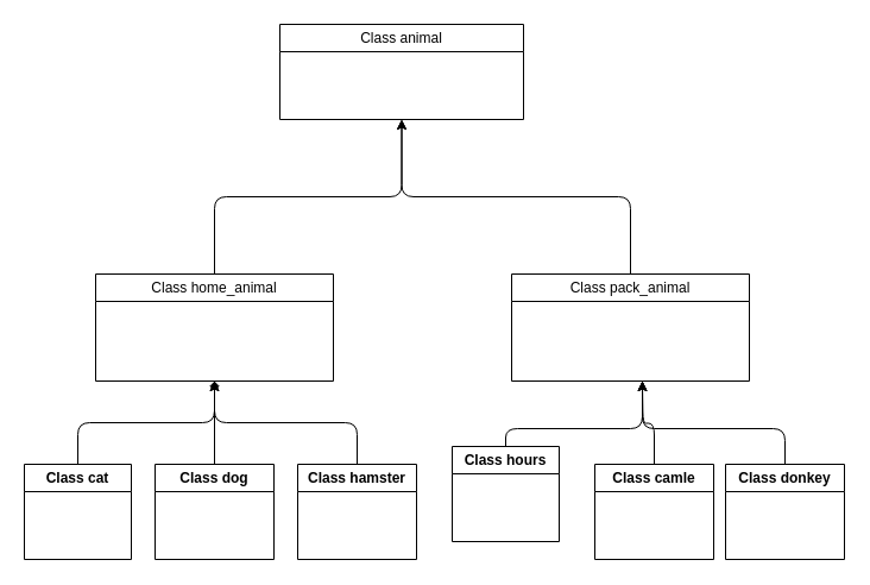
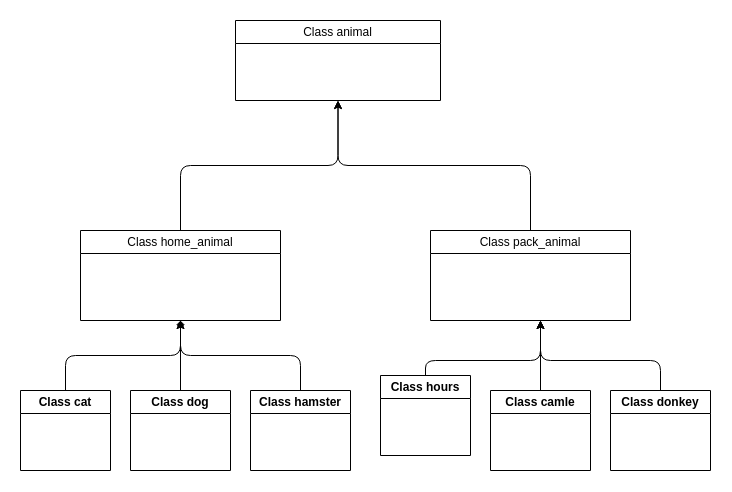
  <mxCell id="0" />
  <mxCell id="1" parent="0" />
  <mxCell id="2" value="&lt;span style=&quot;font-weight: 400;&quot;&gt;Class animal&lt;/span&gt;" style="swimlane;whiteSpace=wrap;html=1;" vertex="1" parent="1"><mxGeometry x="235" y="20" width="205" height="80" as="geometry" /></mxCell>
  <mxCell id="3" style="edgeStyle=orthogonalEdgeStyle;html=1;entryX=0.5;entryY=1;entryDx=0;entryDy=0;" edge="1" parent="1" source="4" target="2"><mxGeometry relative="1" as="geometry" /></mxCell>
  <mxCell id="4" value="&lt;span style=&quot;font-weight: 400;&quot;&gt;Class home_animal&lt;/span&gt;" style="swimlane;whiteSpace=wrap;html=1;" vertex="1" parent="1"><mxGeometry x="80" y="230" width="200" height="90" as="geometry" /></mxCell>
  <mxCell id="5" style="edgeStyle=orthogonalEdgeStyle;html=1;entryX=0.5;entryY=1;entryDx=0;entryDy=0;" edge="1" parent="1" source="6" target="2"><mxGeometry relative="1" as="geometry" /></mxCell>
  <mxCell id="6" value="&lt;span style=&quot;font-weight: 400;&quot;&gt;Class pack_animal&lt;/span&gt;" style="swimlane;whiteSpace=wrap;html=1;" vertex="1" parent="1"><mxGeometry x="430" y="230" width="200" height="90" as="geometry" /></mxCell>
  <mxCell id="7" style="edgeStyle=orthogonalEdgeStyle;html=1;entryX=0.5;entryY=1;entryDx=0;entryDy=0;" edge="1" parent="1" source="8" target="4"><mxGeometry relative="1" as="geometry" /></mxCell>
  <mxCell id="8" value="Class cat" style="swimlane;whiteSpace=wrap;html=1;" vertex="1" parent="1"><mxGeometry x="20" y="390" width="90" height="80" as="geometry" /></mxCell>
  <mxCell id="9" style="edgeStyle=orthogonalEdgeStyle;html=1;entryX=0.5;entryY=1;entryDx=0;entryDy=0;endArrow=diamond;" edge="1" parent="1" source="10" target="4"><mxGeometry relative="1" as="geometry" /></mxCell>
  <mxCell id="10" value="Class dog" style="swimlane;whiteSpace=wrap;html=1;" vertex="1" parent="1"><mxGeometry x="130" y="390" width="100" height="80" as="geometry" /></mxCell>
  <mxCell id="11" style="edgeStyle=orthogonalEdgeStyle;html=1;entryX=0.5;entryY=1;entryDx=0;entryDy=0;" edge="1" parent="1" source="12" target="4"><mxGeometry relative="1" as="geometry" /></mxCell>
  <mxCell id="12" value="Class hamster" style="swimlane;whiteSpace=wrap;html=1;" vertex="1" parent="1"><mxGeometry x="250" y="390" width="100" height="80" as="geometry" /></mxCell>
  <mxCell id="13" style="edgeStyle=orthogonalEdgeStyle;html=1;" edge="1" parent="1" source="14"><mxGeometry relative="1" as="geometry"><mxPoint x="540" y="320" as="targetPoint" /><Array as="points"><mxPoint x="425" y="360" /><mxPoint x="540" y="360" /></Array></mxGeometry></mxCell>
  <mxCell id="14" value="Class hours" style="swimlane;whiteSpace=wrap;html=1;" vertex="1" parent="1"><mxGeometry x="380" y="375" width="90" height="80" as="geometry" /></mxCell>
  <mxCell id="15" style="edgeStyle=orthogonalEdgeStyle;html=1;" edge="1" parent="1" source="16"><mxGeometry relative="1" as="geometry"><mxPoint x="540" y="320" as="targetPoint" /></mxGeometry></mxCell>
- <mxCell id="16" value="Class camle" style="swimlane;whiteSpace=wrap;html=1;" vertex="1" parent="1"><mxGeometry x="500" y="390" width="100" height="80" as="geometry" /></mxCell>
+ <mxCell id="16" value="Class camle" style="swimlane;whiteSpace=wrap;html=1;" vertex="1" parent="1"><mxGeometry x="490" y="390" width="100" height="80" as="geometry" /></mxCell>
  <mxCell id="17" style="edgeStyle=orthogonalEdgeStyle;html=1;" edge="1" parent="1" source="18"><mxGeometry relative="1" as="geometry"><mxPoint x="540" y="320" as="targetPoint" /><Array as="points"><mxPoint x="660" y="360" /><mxPoint x="540" y="360" /></Array></mxGeometry></mxCell>
  <mxCell id="18" value="Class donkey" style="swimlane;whiteSpace=wrap;html=1;" vertex="1" parent="1"><mxGeometry x="610" y="390" width="100" height="80" as="geometry" /></mxCell>
